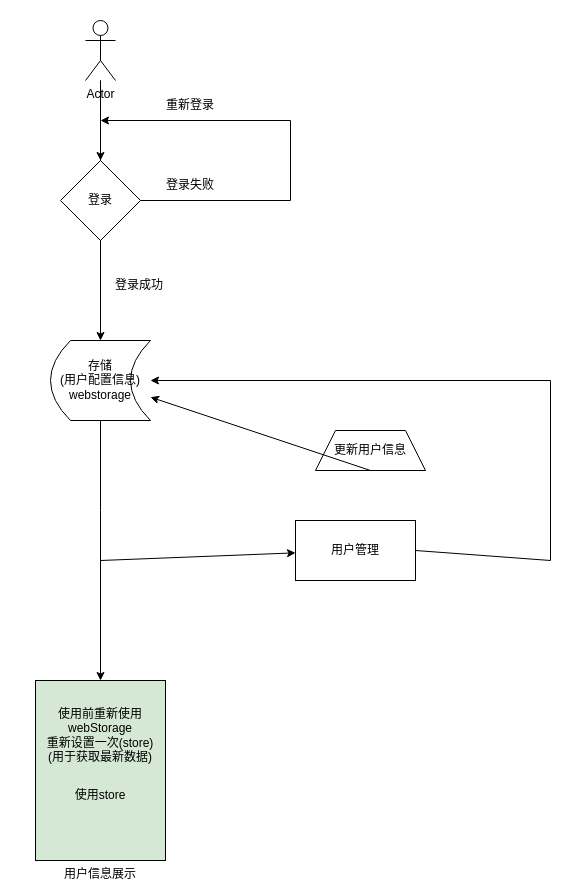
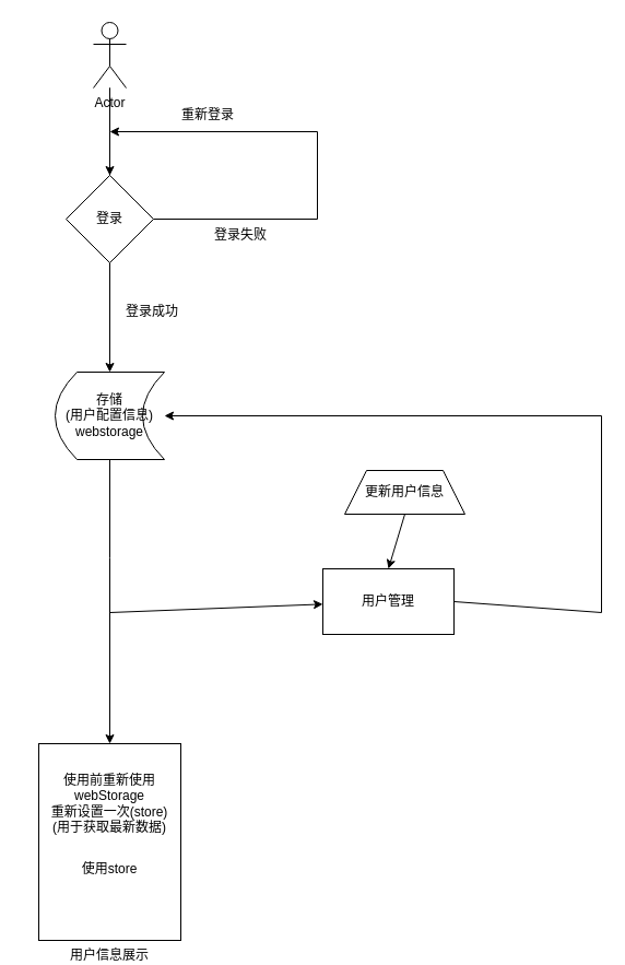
  <mxCell id="0" />
  <mxCell id="1" parent="0" />
  <mxCell id="2" value="" style="edgeStyle=orthogonalEdgeStyle;rounded=0;orthogonalLoop=1;jettySize=auto;html=1;" parent="1" source="3" target="6" edge="1"><mxGeometry relative="1" as="geometry" /></mxCell>
  <mxCell id="3" value="Actor" style="shape=umlActor;verticalLabelPosition=bottom;verticalAlign=top;html=1;outlineConnect=0;" parent="1" vertex="1"><mxGeometry x="85" y="20" width="30" height="60" as="geometry" /></mxCell>
  <mxCell id="4" value="" style="endArrow=classic;html=1;rounded=0;startArrow=none;" parent="1" source="6" edge="1"><mxGeometry width="50" height="50" relative="1" as="geometry"><mxPoint x="85" y="230" as="sourcePoint" /><mxPoint x="100" y="220" as="targetPoint" /></mxGeometry></mxCell>
  <mxCell id="5" value="登录" style="text;html=1;strokeColor=none;fillColor=none;align=center;verticalAlign=middle;whiteSpace=wrap;rounded=0;" parent="1" vertex="1"><mxGeometry x="70" y="185" width="60" height="30" as="geometry" /></mxCell>
  <mxCell id="6" value="登录" style="rhombus;whiteSpace=wrap;html=1;" parent="1" vertex="1"><mxGeometry x="60" y="160" width="80" height="80" as="geometry" /></mxCell>
  <mxCell id="7" value="" style="endArrow=none;html=1;rounded=0;" parent="1" source="3" target="6" edge="1"><mxGeometry width="50" height="50" relative="1" as="geometry"><mxPoint x="100" y="80" as="sourcePoint" /><mxPoint x="100" y="220" as="targetPoint" /></mxGeometry></mxCell>
  <mxCell id="8" value="" style="endArrow=classic;html=1;rounded=0;exitX=0.5;exitY=1;exitDx=0;exitDy=0;" parent="1" source="6" edge="1"><mxGeometry width="50" height="50" relative="1" as="geometry"><mxPoint x="85" y="230" as="sourcePoint" /><mxPoint x="100" y="340" as="targetPoint" /></mxGeometry></mxCell>
  <mxCell id="9" value="登录成功" style="text;html=1;strokeColor=none;fillColor=none;align=center;verticalAlign=middle;whiteSpace=wrap;rounded=0;" parent="1" vertex="1"><mxGeometry x="109" y="270" width="60" height="30" as="geometry" /></mxCell>
  <mxCell id="10" value="" style="endArrow=classic;html=1;rounded=0;exitX=1;exitY=0.5;exitDx=0;exitDy=0;" parent="1" source="6" edge="1"><mxGeometry width="50" height="50" relative="1" as="geometry"><mxPoint x="260" y="260" as="sourcePoint" /><mxPoint x="100" y="120" as="targetPoint" /><Array as="points"><mxPoint x="290" y="200" /><mxPoint x="290" y="120" /></Array></mxGeometry></mxCell>
- <mxCell id="11" value="登录失败" style="text;html=1;strokeColor=none;fillColor=none;align=center;verticalAlign=middle;whiteSpace=wrap;rounded=0;" parent="1" vertex="1"><mxGeometry x="160" y="170" width="60" height="30" as="geometry" /></mxCell>
+ <mxCell id="11" value="登录失败" style="text;html=1;strokeColor=none;fillColor=none;align=center;verticalAlign=middle;whiteSpace=wrap;rounded=0;" parent="1" vertex="1"><mxGeometry x="190" y="200" width="60" height="30" as="geometry" /></mxCell>
  <mxCell id="12" value="存储&lt;br&gt;(用户配置信息) webstorage&lt;br&gt;" style="shape=dataStorage;whiteSpace=wrap;html=1;fixedSize=1;" parent="1" vertex="1"><mxGeometry x="50" y="340" width="100" height="80" as="geometry" /></mxCell>
  <mxCell id="13" value="重新登录" style="text;html=1;strokeColor=none;fillColor=none;align=center;verticalAlign=middle;whiteSpace=wrap;rounded=0;" parent="1" vertex="1"><mxGeometry x="160" y="90" width="60" height="30" as="geometry" /></mxCell>
- <mxCell id="14" value="用户信息展示" style="rounded=0;whiteSpace=wrap;html=1;labelPosition=center;verticalLabelPosition=bottom;align=center;verticalAlign=top;fillColor=#d5e8d4;" parent="1" vertex="1"><mxGeometry x="35" y="680" width="130" height="180" as="geometry" /></mxCell>
+ <mxCell id="14" value="用户信息展示" style="rounded=0;whiteSpace=wrap;html=1;labelPosition=center;verticalLabelPosition=bottom;align=center;verticalAlign=top;" parent="1" vertex="1"><mxGeometry x="35" y="680" width="130" height="180" as="geometry" /></mxCell>
  <mxCell id="15" value="" style="endArrow=classic;html=1;rounded=0;exitX=0.5;exitY=1;exitDx=0;exitDy=0;entryX=0.5;entryY=0;entryDx=0;entryDy=0;" parent="1" source="12" target="14" edge="1"><mxGeometry width="50" height="50" relative="1" as="geometry"><mxPoint x="360" y="530" as="sourcePoint" /><mxPoint x="410" y="480" as="targetPoint" /><Array as="points"><mxPoint x="100" y="510" /></Array></mxGeometry></mxCell>
  <mxCell id="16" value="" style="endArrow=classic;html=1;rounded=0;" parent="1" target="17" edge="1"><mxGeometry width="50" height="50" relative="1" as="geometry"><mxPoint x="100" y="560" as="sourcePoint" /><mxPoint x="450" y="480" as="targetPoint" /></mxGeometry></mxCell>
  <mxCell id="17" value="用户管理" style="rounded=0;whiteSpace=wrap;html=1;" parent="1" vertex="1"><mxGeometry x="295" y="520" width="120" height="60" as="geometry" /></mxCell>
  <mxCell id="18" value="更新用户信息" style="shape=trapezoid;perimeter=trapezoidPerimeter;whiteSpace=wrap;html=1;fixedSize=1;" parent="1" vertex="1"><mxGeometry x="315" y="430" width="110" height="40" as="geometry" /></mxCell>
- <mxCell id="19" value="" style="endArrow=classic;html=1;rounded=0;exitX=0.5;exitY=1;exitDx=0;exitDy=0;" parent="1" source="18" target="12" edge="1"><mxGeometry width="50" height="50" relative="1" as="geometry"><mxPoint x="360" y="420" as="sourcePoint" /><mxPoint x="410" y="370" as="targetPoint" /></mxGeometry></mxCell>
+ <mxCell id="19" value="" style="endArrow=classic;html=1;rounded=0;entryX=0.5;entryY=0;entryDx=0;entryDy=0;exitX=0.5;exitY=1;exitDx=0;exitDy=0;" parent="1" source="18" target="17" edge="1"><mxGeometry width="50" height="50" relative="1" as="geometry"><mxPoint x="360" y="420" as="sourcePoint" /><mxPoint x="410" y="370" as="targetPoint" /></mxGeometry></mxCell>
  <mxCell id="20" value="" style="endArrow=classic;html=1;rounded=0;entryX=1;entryY=0.5;entryDx=0;entryDy=0;exitX=1;exitY=0.5;exitDx=0;exitDy=0;" parent="1" source="17" target="12" edge="1"><mxGeometry width="50" height="50" relative="1" as="geometry"><mxPoint x="420" y="550" as="sourcePoint" /><mxPoint x="550" y="360" as="targetPoint" /><Array as="points"><mxPoint x="550" y="560" /><mxPoint x="550" y="380" /></Array></mxGeometry></mxCell>
  <mxCell id="21" value="使用前重新使用&lt;br&gt;webStorage&lt;br&gt;重新设置一次(store)&lt;br&gt;(用于获取最新数据)" style="text;html=1;strokeColor=none;fillColor=none;align=center;verticalAlign=middle;whiteSpace=wrap;rounded=0;" parent="1" vertex="1"><mxGeometry x="20" y="670" width="160" height="130" as="geometry" /></mxCell>
  <mxCell id="22" value="使用store" style="text;html=1;strokeColor=none;fillColor=none;align=center;verticalAlign=middle;whiteSpace=wrap;rounded=0;" parent="1" vertex="1"><mxGeometry x="70" y="780" width="60" height="30" as="geometry" /></mxCell>
